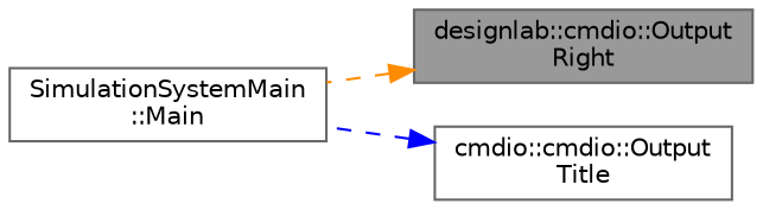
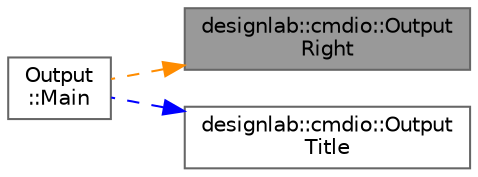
  digraph {
    rankdir=RL
    node [color=grey40 fillcolor=white fontname=Helvetica fontsize=10 shape=box style=filled]
    edge [dir=back fontname=Helvetica fontsize=10 labelfontname=Helvetica labelfontsize=10 style=dashed]
    n1 [color=gray40 fillcolor=grey60 fontcolor=black height=0.2 label="designlab::cmdio::Output\lRight" width=0.4]
-   n2 [height=0.2 label="SimulationSystemMain\l::Main" width=0.4]
-   n3 [height=0.2 label="cmdio::cmdio::Output\lTitle" width=0.4]
+   n2 [height=0.2 label="Output\l::Main" width=0.4]
+   n3 [height=0.2 label="designlab::cmdio::Output\lTitle" width=0.4]
    n1 -> n2 [color=darkorange]
    n3 -> n2 [color=blue]
  }
